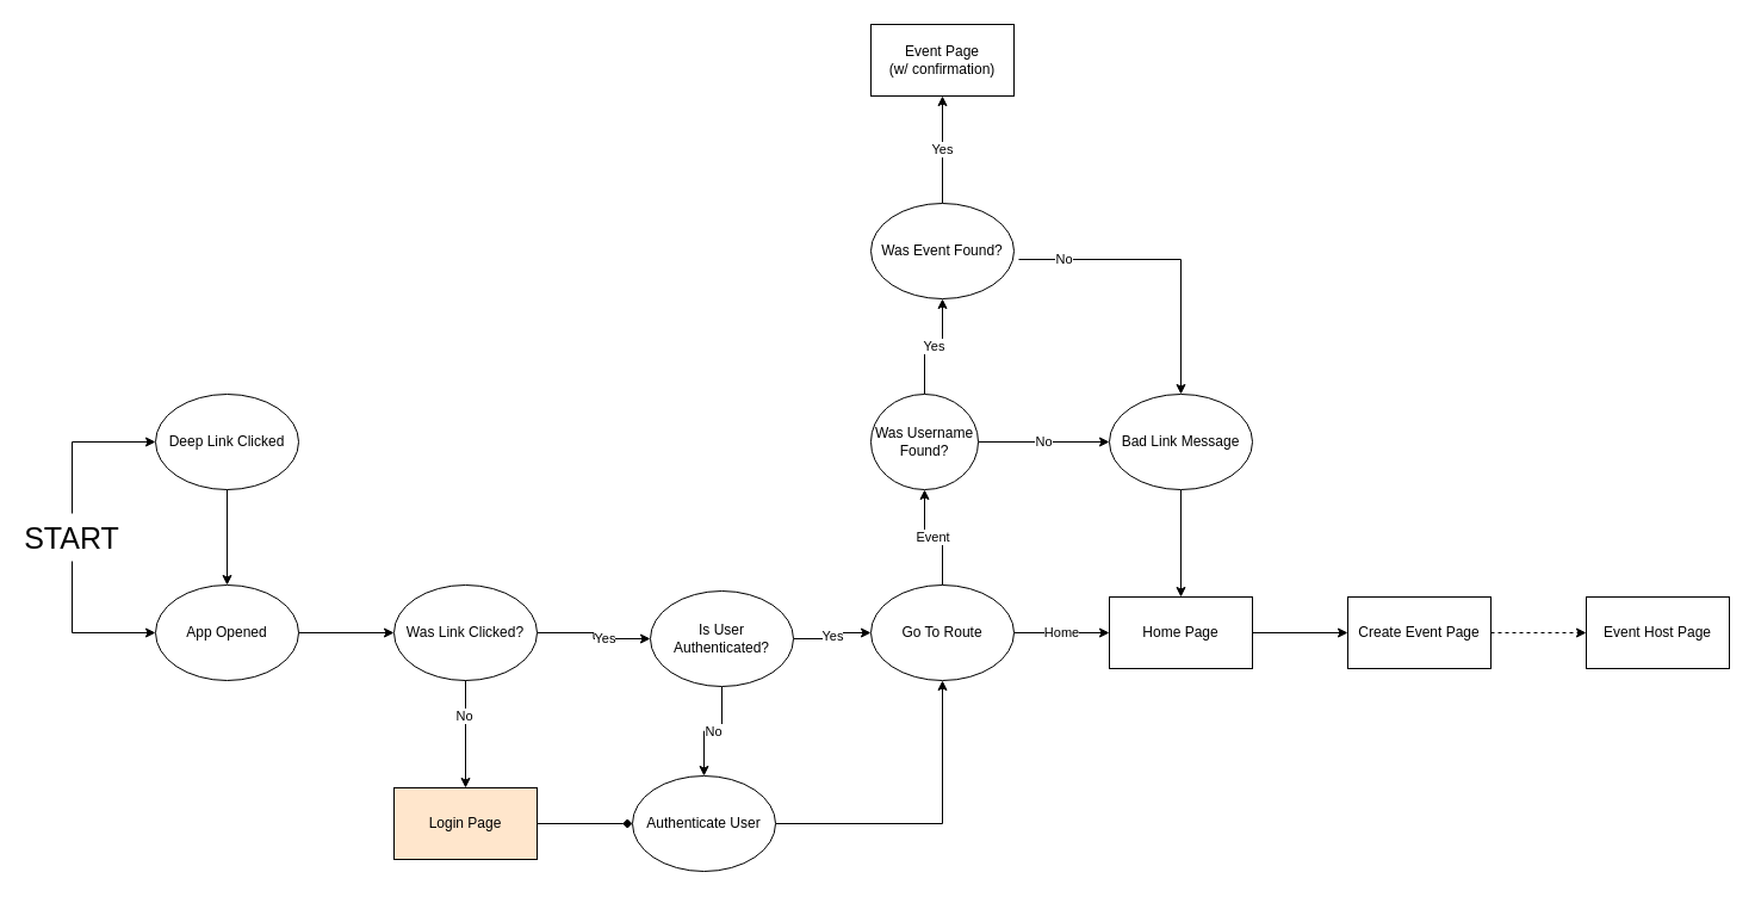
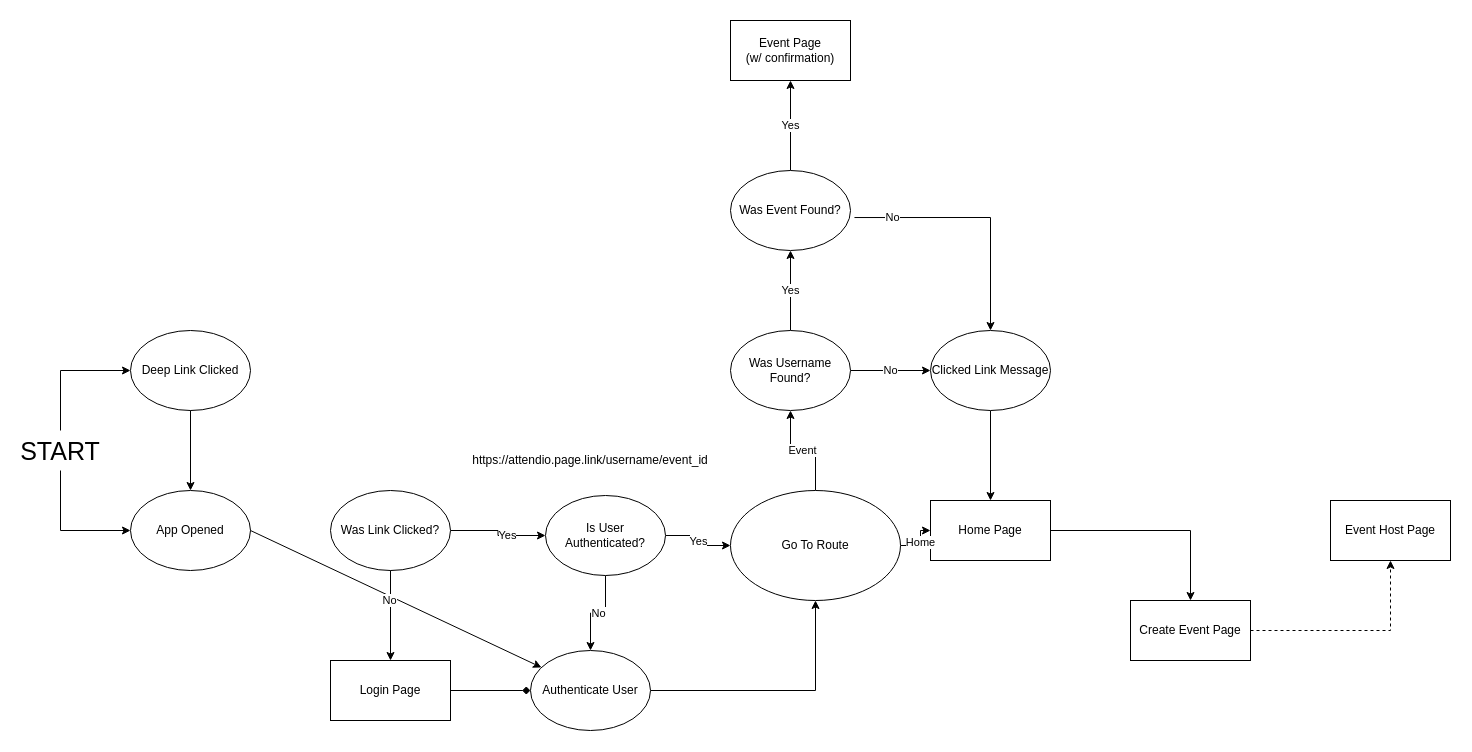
  <mxCell id="0" />
  <mxCell id="1" parent="0" />
  <mxCell id="2" value="" style="edgeStyle=orthogonalEdgeStyle;rounded=0;orthogonalLoop=1;jettySize=auto;html=1;endArrow=diamond;" parent="1" source="3" target="31" edge="1"><mxGeometry relative="1" as="geometry" /></mxCell>
- <mxCell id="3" value="Login Page" style="rounded=0;whiteSpace=wrap;html=1;fillColor=#ffe6cc;" parent="1" vertex="1"><mxGeometry x="330" y="660" width="120" height="60" as="geometry" /></mxCell>
+ <mxCell id="3" value="Login Page" style="rounded=0;whiteSpace=wrap;html=1;" parent="1" vertex="1"><mxGeometry x="330" y="660" width="120" height="60" as="geometry" /></mxCell>
  <mxCell id="4" value="" style="edgeStyle=orthogonalEdgeStyle;rounded=0;orthogonalLoop=1;jettySize=auto;html=1;" parent="1" source="5" target="20" edge="1"><mxGeometry relative="1" as="geometry" /></mxCell>
  <mxCell id="5" value="Home Page" style="rounded=0;whiteSpace=wrap;html=1;" parent="1" vertex="1"><mxGeometry x="930" y="500" width="120" height="60" as="geometry" /></mxCell>
  <mxCell id="6" value="Event Page&lt;br&gt;(w/ confirmation)" style="rounded=0;whiteSpace=wrap;html=1;" parent="1" vertex="1"><mxGeometry x="730" y="20" width="120" height="60" as="geometry" /></mxCell>
  <mxCell id="7" value="Event Host Page" style="rounded=0;whiteSpace=wrap;html=1;" parent="1" vertex="1"><mxGeometry x="1330" y="500" width="120" height="60" as="geometry" /></mxCell>
  <mxCell id="8" value="Deep Link Clicked" style="ellipse;whiteSpace=wrap;html=1;fillColor=#FFFFFF;" parent="1" vertex="1"><mxGeometry x="130" y="330" width="120" height="80" as="geometry" /></mxCell>
  <mxCell id="9" value="App Opened" style="ellipse;whiteSpace=wrap;html=1;fillColor=#FFFFFF;" parent="1" vertex="1"><mxGeometry x="130" y="490" width="120" height="80" as="geometry" /></mxCell>
  <mxCell id="10" value="No" style="edgeStyle=orthogonalEdgeStyle;rounded=0;orthogonalLoop=1;jettySize=auto;html=1;" parent="1" source="12" target="31" edge="1"><mxGeometry relative="1" as="geometry" /></mxCell>
  <mxCell id="11" value="Yes" style="edgeStyle=orthogonalEdgeStyle;rounded=0;orthogonalLoop=1;jettySize=auto;html=1;" parent="1" source="12" target="34" edge="1"><mxGeometry relative="1" as="geometry" /></mxCell>
  <mxCell id="12" value="Is User Authenticated?" style="ellipse;whiteSpace=wrap;html=1;" parent="1" vertex="1"><mxGeometry x="545" y="495" width="120" height="80" as="geometry" /></mxCell>
  <mxCell id="13" value="Yes" style="edgeStyle=orthogonalEdgeStyle;rounded=0;orthogonalLoop=1;jettySize=auto;html=1;" parent="1" source="14" target="12" edge="1"><mxGeometry x="0.231" relative="1" as="geometry"><mxPoint as="offset" /></mxGeometry></mxCell>
  <mxCell id="14" value="Was Link Clicked?" style="ellipse;whiteSpace=wrap;html=1;" parent="1" vertex="1"><mxGeometry x="330" y="490" width="120" height="80" as="geometry" /></mxCell>
  <mxCell id="15" value="" style="endArrow=classic;html=1;exitX=0.5;exitY=1;exitDx=0;exitDy=0;entryX=0.5;entryY=0;entryDx=0;entryDy=0;fillColor=#66FFB3;" parent="1" source="8" target="9" edge="1"><mxGeometry width="50" height="50" relative="1" as="geometry"><mxPoint x="490" y="730" as="sourcePoint" /><mxPoint x="540" y="680" as="targetPoint" /></mxGeometry></mxCell>
- <mxCell id="16" value="" style="endArrow=classic;html=1;exitX=1;exitY=0.5;exitDx=0;exitDy=0;entryX=0;entryY=0.5;entryDx=0;entryDy=0;" parent="1" source="9" target="14" edge="1"><mxGeometry width="50" height="50" relative="1" as="geometry"><mxPoint x="490" y="730" as="sourcePoint" /><mxPoint x="540" y="680" as="targetPoint" /></mxGeometry></mxCell>
+ <mxCell id="16" value="" style="endArrow=classic;html=1;exitX=1;exitY=0.5;exitDx=0;exitDy=0;" parent="1" source="9" target="31" edge="1"><mxGeometry width="50" height="50" relative="1" as="geometry"><mxPoint x="490" y="730" as="sourcePoint" /><mxPoint x="540" y="680" as="targetPoint" /></mxGeometry></mxCell>
  <mxCell id="17" value="" style="endArrow=classic;html=1;exitX=0.5;exitY=1;exitDx=0;exitDy=0;entryX=0.5;entryY=0;entryDx=0;entryDy=0;" parent="1" source="14" target="3" edge="1"><mxGeometry width="50" height="50" relative="1" as="geometry"><mxPoint x="490" y="730" as="sourcePoint" /><mxPoint x="540" y="680" as="targetPoint" /></mxGeometry></mxCell>
  <mxCell id="18" value="No" style="edgeLabel;html=1;align=center;verticalAlign=middle;resizable=0;points=[];" parent="17" vertex="1" connectable="0"><mxGeometry x="-0.35" y="-2" relative="1" as="geometry"><mxPoint as="offset" /></mxGeometry></mxCell>
  <mxCell id="19" value="" style="edgeStyle=orthogonalEdgeStyle;rounded=0;orthogonalLoop=1;jettySize=auto;html=1;dashed=1;" parent="1" source="20" target="7" edge="1"><mxGeometry relative="1" as="geometry" /></mxCell>
- <mxCell id="20" value="Create Event Page" style="rounded=0;whiteSpace=wrap;html=1;" parent="1" vertex="1"><mxGeometry x="1130" y="500" width="120" height="60" as="geometry" /></mxCell>
+ <mxCell id="20" value="Create Event Page" style="rounded=0;whiteSpace=wrap;html=1;" parent="1" vertex="1"><mxGeometry x="1130" y="600" width="120" height="60" as="geometry" /></mxCell>
  <mxCell id="21" value="Yes" style="edgeStyle=orthogonalEdgeStyle;rounded=0;orthogonalLoop=1;jettySize=auto;html=1;" parent="1" source="23" target="26" edge="1"><mxGeometry relative="1" as="geometry" /></mxCell>
  <mxCell id="22" value="No" style="edgeStyle=orthogonalEdgeStyle;rounded=0;orthogonalLoop=1;jettySize=auto;html=1;entryX=0;entryY=0.5;entryDx=0;entryDy=0;" parent="1" source="23" target="29" edge="1"><mxGeometry relative="1" as="geometry"><mxPoint x="790" y="480" as="targetPoint" /></mxGeometry></mxCell>
- <mxCell id="23" value="Was Username Found?" style="ellipse;whiteSpace=wrap;html=1;" parent="1" vertex="1"><mxGeometry x="730" y="330" width="90" height="80" as="geometry" /></mxCell>
+ <mxCell id="23" value="Was Username Found?" style="ellipse;whiteSpace=wrap;html=1;" parent="1" vertex="1"><mxGeometry x="730" y="330" width="120" height="80" as="geometry" /></mxCell>
  <mxCell id="24" value="Yes" style="edgeStyle=orthogonalEdgeStyle;rounded=0;orthogonalLoop=1;jettySize=auto;html=1;" parent="1" source="26" target="6" edge="1"><mxGeometry relative="1" as="geometry" /></mxCell>
  <mxCell id="25" value="No" style="edgeStyle=orthogonalEdgeStyle;rounded=0;orthogonalLoop=1;jettySize=auto;html=1;entryX=0.5;entryY=0;entryDx=0;entryDy=0;exitX=1.033;exitY=0.588;exitDx=0;exitDy=0;exitPerimeter=0;" parent="1" source="26" target="29" edge="1"><mxGeometry x="-0.692" relative="1" as="geometry"><mxPoint x="990" y="480" as="targetPoint" /><mxPoint as="offset" /></mxGeometry></mxCell>
  <mxCell id="26" value="Was Event Found?" style="ellipse;whiteSpace=wrap;html=1;" parent="1" vertex="1"><mxGeometry x="730" y="170" width="120" height="80" as="geometry" /></mxCell>
+ <mxCell id="27" value="https://attendio.page.link/username/event_id" style="text;html=1;strokeColor=none;fillColor=none;align=center;verticalAlign=middle;whiteSpace=wrap;rounded=0;" parent="1" vertex="1"><mxGeometry x="450" y="450" width="280" height="20" as="geometry" /></mxCell>
  <mxCell id="28" value="" style="edgeStyle=orthogonalEdgeStyle;rounded=0;orthogonalLoop=1;jettySize=auto;html=1;" parent="1" source="29" target="5" edge="1"><mxGeometry relative="1" as="geometry" /></mxCell>
- <mxCell id="29" value="Bad Link Message" style="ellipse;whiteSpace=wrap;html=1;" parent="1" vertex="1"><mxGeometry x="930" y="330" width="120" height="80" as="geometry" /></mxCell>
+ <mxCell id="29" value="Clicked Link Message" style="ellipse;whiteSpace=wrap;html=1;" parent="1" vertex="1"><mxGeometry x="930" y="330" width="120" height="80" as="geometry" /></mxCell>
  <mxCell id="30" value="" style="edgeStyle=orthogonalEdgeStyle;rounded=0;orthogonalLoop=1;jettySize=auto;html=1;" parent="1" source="31" target="34" edge="1"><mxGeometry relative="1" as="geometry" /></mxCell>
  <mxCell id="31" value="Authenticate User" style="ellipse;whiteSpace=wrap;html=1;" parent="1" vertex="1"><mxGeometry x="530" y="650" width="120" height="80" as="geometry" /></mxCell>
  <mxCell id="32" value="Event" style="edgeStyle=orthogonalEdgeStyle;rounded=0;orthogonalLoop=1;jettySize=auto;html=1;" parent="1" source="34" target="23" edge="1"><mxGeometry relative="1" as="geometry" /></mxCell>
  <mxCell id="33" value="Home" style="edgeStyle=orthogonalEdgeStyle;rounded=0;orthogonalLoop=1;jettySize=auto;html=1;" parent="1" source="34" target="5" edge="1"><mxGeometry relative="1" as="geometry" /></mxCell>
- <mxCell id="34" value="Go To Route" style="ellipse;whiteSpace=wrap;html=1;" parent="1" vertex="1"><mxGeometry x="730" y="490" width="120" height="80" as="geometry" /></mxCell>
+ <mxCell id="34" value="Go To Route" style="ellipse;whiteSpace=wrap;html=1;" parent="1" vertex="1"><mxGeometry x="730" y="490" width="170" height="110" as="geometry" /></mxCell>
  <mxCell id="35" value="" style="edgeStyle=orthogonalEdgeStyle;rounded=0;orthogonalLoop=1;jettySize=auto;html=1;fontSize=25;entryX=0;entryY=0.5;entryDx=0;entryDy=0;exitX=0.5;exitY=0;exitDx=0;exitDy=0;" parent="1" source="37" target="8" edge="1"><mxGeometry relative="1" as="geometry"><mxPoint x="60" y="360" as="targetPoint" /></mxGeometry></mxCell>
  <mxCell id="36" value="" style="edgeStyle=orthogonalEdgeStyle;rounded=0;orthogonalLoop=1;jettySize=auto;html=1;fontSize=25;entryX=0;entryY=0.5;entryDx=0;entryDy=0;exitX=0.5;exitY=1;exitDx=0;exitDy=0;" parent="1" source="37" target="9" edge="1"><mxGeometry relative="1" as="geometry"><mxPoint x="60" y="540" as="targetPoint" /></mxGeometry></mxCell>
  <mxCell id="37" value="START" style="text;html=1;strokeColor=none;fillColor=none;align=center;verticalAlign=middle;whiteSpace=wrap;rounded=0;fontSize=25;" parent="1" vertex="1"><mxGeometry x="20" y="430" width="80" height="40" as="geometry" /></mxCell>
